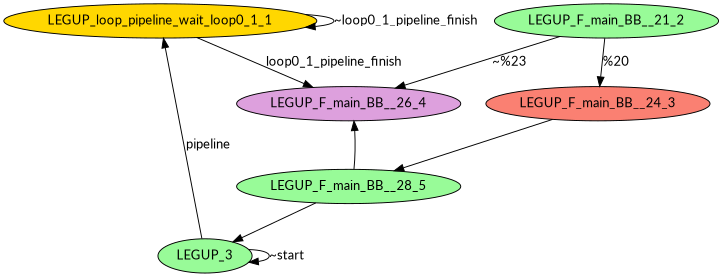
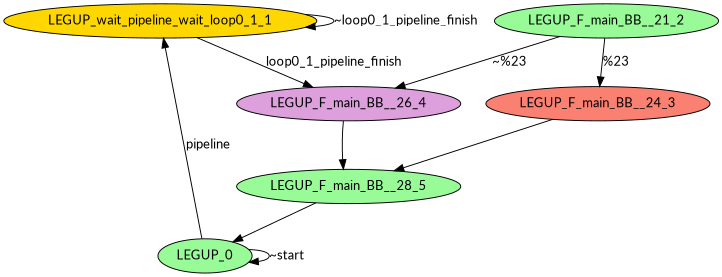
  digraph {
    fontname=Lato
    node [fillcolor=palegreen fontname=Lato style=filled]
    edge [fontname=Lato]
-   n1 [fillcolor=gold label=LEGUP_loop_pipeline_wait_loop0_1_1]
+   n1 [fillcolor=gold label=LEGUP_wait_pipeline_wait_loop0_1_1]
    n2 [fillcolor=plum label=LEGUP_F_main_BB__26_4]
    n3 [label=LEGUP_F_main_BB__21_2]
    n4 [fillcolor=salmon label=LEGUP_F_main_BB__24_3]
-   n5 [label=LEGUP_3]
+   n5 [label=LEGUP_0]
    n6 [label=LEGUP_F_main_BB__28_5]
    n1 -> n1 [label="~loop0_1_pipeline_finish"]
    n1 -> n2 [label=loop0_1_pipeline_finish]
-   n6 -> n2
+   n2 -> n6
    n3 -> n2 [label="~%23"]
-   n3 -> n4 [label="%20"]
+   n3 -> n4 [label="%23"]
    n4 -> n6
    n5 -> n1 [label=pipeline]
    n5 -> n5 [label="~start"]
    n6 -> n5
  }
